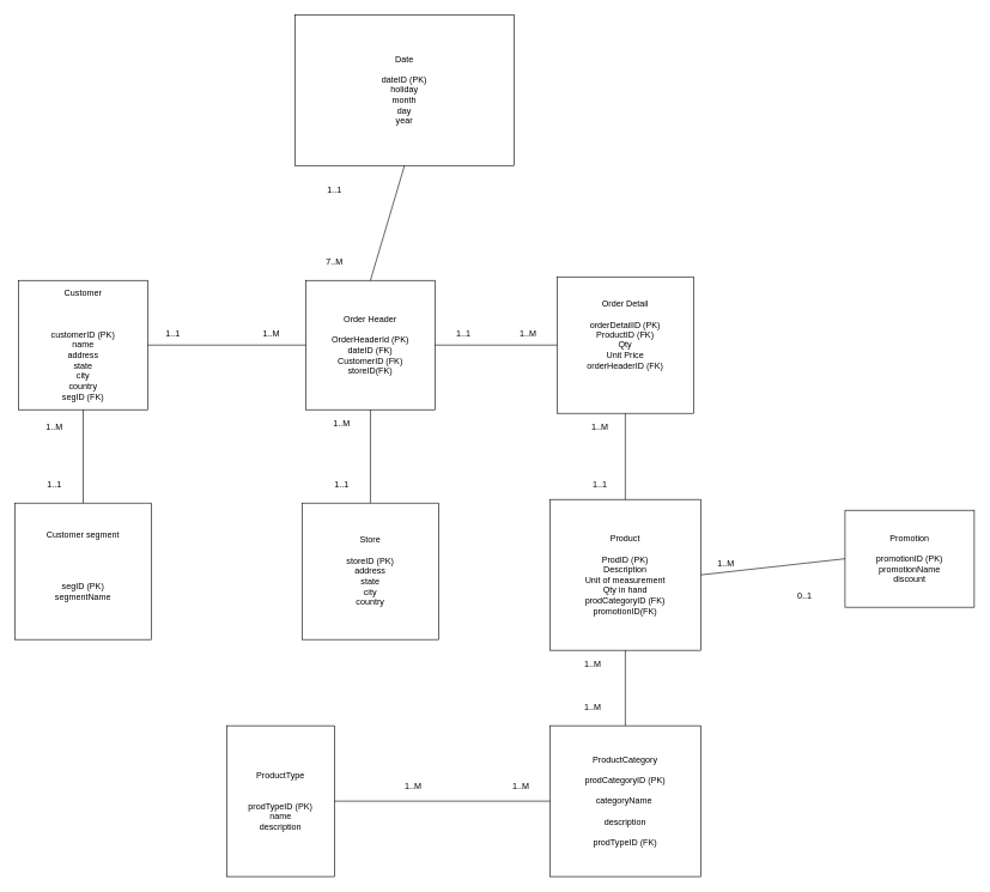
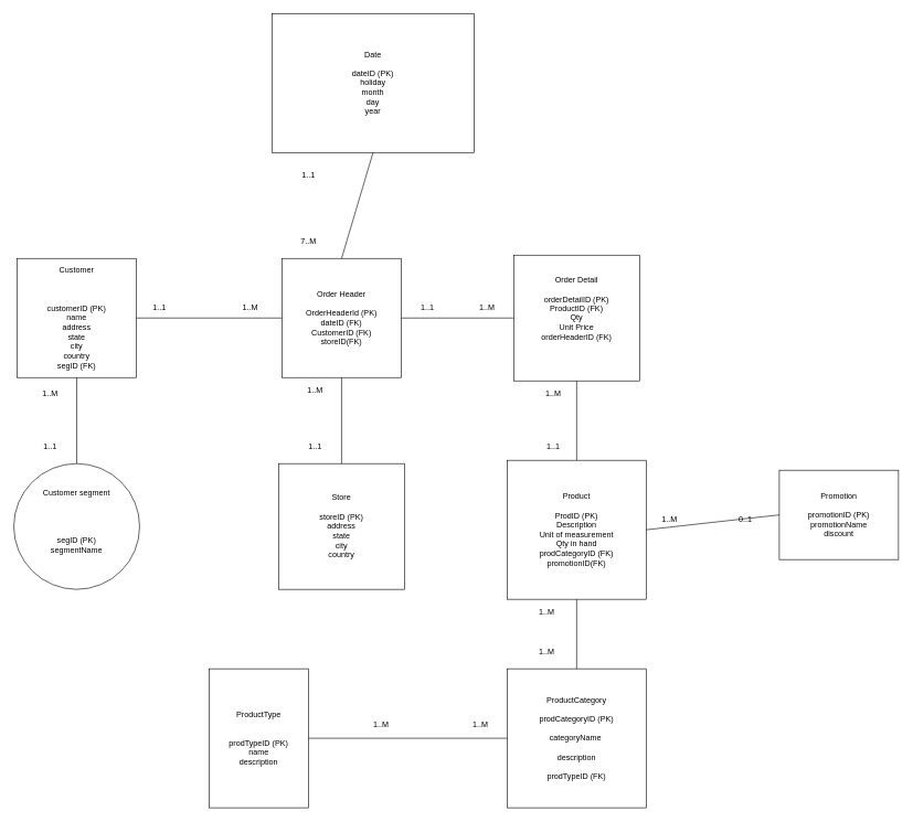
  <mxCell id="0" />
  <mxCell id="1" parent="0" />
  <mxCell id="2" value="Customer&lt;br&gt;&lt;br&gt;&lt;br&gt;&lt;br&gt;customerID (PK)&lt;br&gt;name&lt;br&gt;address&lt;br&gt;state&lt;br&gt;city&lt;br&gt;country&lt;br&gt;segID (FK)" style="whiteSpace=wrap;html=1;aspect=fixed;" parent="1" vertex="1"><mxGeometry x="25" y="390" width="180" height="180" as="geometry" /></mxCell>
- <mxCell id="3" value="Customer segment&lt;br&gt;&lt;br&gt;&lt;br&gt;&lt;br&gt;&lt;br&gt;segID (PK)&lt;br&gt;segmentName&lt;br&gt;&lt;br&gt;" style="whiteSpace=wrap;html=1;aspect=fixed;" parent="1" vertex="1"><mxGeometry x="20" y="700" width="190" height="190" as="geometry" /></mxCell>
+ <mxCell id="3" value="Customer segment&lt;br&gt;&lt;br&gt;&lt;br&gt;&lt;br&gt;&lt;br&gt;segID (PK)&lt;br&gt;segmentName&lt;br&gt;&lt;br&gt;" style="ellipse;whiteSpace=wrap;html=1;aspect=fixed;" parent="1" vertex="1"><mxGeometry x="20" y="700" width="190" height="190" as="geometry" /></mxCell>
  <mxCell id="4" value="" style="endArrow=none;html=1;rounded=0;exitX=0.5;exitY=0;exitDx=0;exitDy=0;entryX=0.5;entryY=1;entryDx=0;entryDy=0;" parent="1" source="3" target="2" edge="1"><mxGeometry width="50" height="50" relative="1" as="geometry"><mxPoint x="325" y="720" as="sourcePoint" /><mxPoint x="375" y="670" as="targetPoint" /></mxGeometry></mxCell>
  <mxCell id="5" value="1..1" style="text;html=1;strokeColor=none;fillColor=none;align=center;verticalAlign=middle;whiteSpace=wrap;rounded=0;" parent="1" vertex="1"><mxGeometry x="45" y="660" width="60" height="30" as="geometry" /></mxCell>
  <mxCell id="6" value="1..M" style="text;html=1;strokeColor=none;fillColor=none;align=center;verticalAlign=middle;whiteSpace=wrap;rounded=0;" parent="1" vertex="1"><mxGeometry x="45" y="580" width="60" height="30" as="geometry" /></mxCell>
  <mxCell id="7" value="Order Header&lt;br&gt;&lt;br&gt;OrderHeaderId (PK)&lt;br&gt;dateID (FK)&lt;br&gt;CustomerID (FK)&lt;br&gt;storeID(FK)" style="whiteSpace=wrap;html=1;aspect=fixed;" parent="1" vertex="1"><mxGeometry x="425" y="390" width="180" height="180" as="geometry" /></mxCell>
  <mxCell id="8" value="" style="endArrow=none;html=1;rounded=0;exitX=1;exitY=0.5;exitDx=0;exitDy=0;entryX=0;entryY=0.5;entryDx=0;entryDy=0;" parent="1" source="2" target="7" edge="1"><mxGeometry width="50" height="50" relative="1" as="geometry"><mxPoint x="265" y="570" as="sourcePoint" /><mxPoint x="375" y="640" as="targetPoint" /></mxGeometry></mxCell>
  <mxCell id="9" value="1..M&lt;span style=&quot;white-space: pre;&quot;&gt;&#09;&lt;/span&gt;" style="text;html=1;strokeColor=none;fillColor=none;align=center;verticalAlign=middle;whiteSpace=wrap;rounded=0;" parent="1" vertex="1"><mxGeometry x="349" y="450" width="60" height="30" as="geometry" /></mxCell>
  <mxCell id="10" value="1..1" style="text;html=1;strokeColor=none;fillColor=none;align=center;verticalAlign=middle;whiteSpace=wrap;rounded=0;" parent="1" vertex="1"><mxGeometry x="210" y="450" width="60" height="30" as="geometry" /></mxCell>
  <mxCell id="11" value="Order Detail&lt;br&gt;&lt;br&gt;orderDetailID (PK)&lt;br&gt;ProductID (FK)&lt;br&gt;Qty&lt;br&gt;Unit Price&lt;br&gt;orderHeaderID (FK)&lt;br&gt;&lt;br&gt;&lt;br&gt;" style="whiteSpace=wrap;html=1;aspect=fixed;" parent="1" vertex="1"><mxGeometry x="775" y="385" width="190" height="190" as="geometry" /></mxCell>
  <mxCell id="12" value="" style="endArrow=none;html=1;rounded=0;exitX=1;exitY=0.5;exitDx=0;exitDy=0;entryX=0;entryY=0.5;entryDx=0;entryDy=0;" parent="1" source="7" target="11" edge="1"><mxGeometry width="50" height="50" relative="1" as="geometry"><mxPoint x="685" y="505" as="sourcePoint" /><mxPoint x="735" y="455" as="targetPoint" /></mxGeometry></mxCell>
  <mxCell id="13" value="1..M" style="text;html=1;strokeColor=none;fillColor=none;align=center;verticalAlign=middle;whiteSpace=wrap;rounded=0;" parent="1" vertex="1"><mxGeometry x="705" y="450" width="60" height="30" as="geometry" /></mxCell>
  <mxCell id="14" value="1..1" style="text;html=1;strokeColor=none;fillColor=none;align=center;verticalAlign=middle;whiteSpace=wrap;rounded=0;" parent="1" vertex="1"><mxGeometry x="615" y="450" width="60" height="30" as="geometry" /></mxCell>
  <mxCell id="15" value="ProductType&lt;br&gt;&lt;br&gt;&lt;br&gt;prodTypeID (PK)&lt;br&gt;name&lt;br&gt;description" style="whiteSpace=wrap;html=1;aspect=fixed;" parent="1" vertex="1"><mxGeometry x="315" y="1010" width="150" height="210" as="geometry" /></mxCell>
  <mxCell id="16" value="Product&lt;br&gt;&lt;br&gt;ProdID (PK)&lt;br&gt;Description&lt;br&gt;Unit of measurement&lt;br&gt;Qty in hand&lt;br&gt;prodCategoryID (FK)&lt;br&gt;promotionID(FK)&lt;br&gt;" style="whiteSpace=wrap;html=1;aspect=fixed;" parent="1" vertex="1"><mxGeometry x="765" y="695" width="210" height="210" as="geometry" /></mxCell>
  <mxCell id="17" value="" style="endArrow=none;html=1;rounded=0;exitX=0.5;exitY=0;exitDx=0;exitDy=0;entryX=0.5;entryY=1;entryDx=0;entryDy=0;" parent="1" source="16" target="11" edge="1"><mxGeometry width="50" height="50" relative="1" as="geometry"><mxPoint x="515" y="720" as="sourcePoint" /><mxPoint x="485" y="660" as="targetPoint" /></mxGeometry></mxCell>
  <mxCell id="18" value="1..1" style="text;html=1;strokeColor=none;fillColor=none;align=center;verticalAlign=middle;whiteSpace=wrap;rounded=0;" parent="1" vertex="1"><mxGeometry x="805" y="660" width="60" height="30" as="geometry" /></mxCell>
  <mxCell id="19" value="1..M" style="text;html=1;strokeColor=none;fillColor=none;align=center;verticalAlign=middle;whiteSpace=wrap;rounded=0;" parent="1" vertex="1"><mxGeometry x="805" y="580" width="60" height="30" as="geometry" /></mxCell>
  <mxCell id="20" value="ProductCategory&lt;br&gt;&lt;br&gt;prodCategoryID (PK)&lt;br&gt;&lt;br&gt;categoryName&amp;nbsp;&lt;br&gt;&lt;br&gt;description&lt;br&gt;&lt;br&gt;prodTypeID (FK)" style="whiteSpace=wrap;html=1;aspect=fixed;" parent="1" vertex="1"><mxGeometry x="765" y="1010" width="210" height="210" as="geometry" /></mxCell>
  <mxCell id="21" value="" style="endArrow=none;html=1;rounded=0;exitX=0.5;exitY=0;exitDx=0;exitDy=0;entryX=0.5;entryY=1;entryDx=0;entryDy=0;" parent="1" source="20" target="16" edge="1"><mxGeometry width="50" height="50" relative="1" as="geometry"><mxPoint x="435" y="980" as="sourcePoint" /><mxPoint x="485" y="930" as="targetPoint" /></mxGeometry></mxCell>
  <mxCell id="22" value="1..M" style="text;html=1;strokeColor=none;fillColor=none;align=center;verticalAlign=middle;whiteSpace=wrap;rounded=0;" parent="1" vertex="1"><mxGeometry x="795" y="970" width="60" height="30" as="geometry" /></mxCell>
  <mxCell id="23" value="1..M" style="text;html=1;strokeColor=none;fillColor=none;align=center;verticalAlign=middle;whiteSpace=wrap;rounded=0;" parent="1" vertex="1"><mxGeometry x="795" y="910" width="60" height="30" as="geometry" /></mxCell>
  <mxCell id="24" value="" style="endArrow=none;html=1;rounded=0;exitX=1;exitY=0.5;exitDx=0;exitDy=0;entryX=0;entryY=0.5;entryDx=0;entryDy=0;" parent="1" source="15" target="20" edge="1"><mxGeometry width="50" height="50" relative="1" as="geometry"><mxPoint x="435" y="900" as="sourcePoint" /><mxPoint x="715" y="1110" as="targetPoint" /></mxGeometry></mxCell>
  <mxCell id="25" value="1..M" style="text;html=1;strokeColor=none;fillColor=none;align=center;verticalAlign=middle;whiteSpace=wrap;rounded=0;" parent="1" vertex="1"><mxGeometry x="545" y="1080" width="60" height="30" as="geometry" /></mxCell>
  <mxCell id="26" value="1..M" style="text;html=1;strokeColor=none;fillColor=none;align=center;verticalAlign=middle;whiteSpace=wrap;rounded=0;" parent="1" vertex="1"><mxGeometry x="695" y="1080" width="60" height="30" as="geometry" /></mxCell>
  <mxCell id="27" value="Store&lt;br&gt;&lt;br&gt;storeID (PK)&lt;br&gt;address&lt;br&gt;state&lt;br&gt;city&lt;br&gt;country" style="whiteSpace=wrap;html=1;aspect=fixed;" parent="1" vertex="1"><mxGeometry x="420" y="700" width="190" height="190" as="geometry" /></mxCell>
  <mxCell id="28" value="Promotion&lt;br&gt;&lt;br&gt;promotionID (PK)&lt;br&gt;promotionName&lt;br&gt;discount&lt;br&gt;" style="whiteSpace=wrap;html=1;aspect=fixed;" parent="1" vertex="1"><mxGeometry x="1176" y="710" width="180" height="135" as="geometry" /></mxCell>
  <mxCell id="29" value="" style="endArrow=none;html=1;rounded=0;exitX=1;exitY=0.5;exitDx=0;exitDy=0;entryX=0;entryY=0.5;entryDx=0;entryDy=0;" parent="1" source="16" target="28" edge="1"><mxGeometry width="50" height="50" relative="1" as="geometry"><mxPoint x="835" y="460" as="sourcePoint" /><mxPoint x="885" y="410" as="targetPoint" /></mxGeometry></mxCell>
  <mxCell id="30" value="1..M" style="text;html=1;align=center;verticalAlign=middle;resizable=0;points=[];autosize=1;strokeColor=none;fillColor=none;" parent="1" vertex="1"><mxGeometry x="985" y="770" width="50" height="30" as="geometry" /></mxCell>
- <mxCell id="31" value="0..1" style="text;html=1;strokeColor=none;fillColor=none;align=center;verticalAlign=middle;whiteSpace=wrap;rounded=0;" parent="1" vertex="1"><mxGeometry x="1090" y="815" width="60" height="30" as="geometry" /></mxCell>
+ <mxCell id="31" value="0..1" style="text;html=1;strokeColor=none;fillColor=none;align=center;verticalAlign=middle;whiteSpace=wrap;rounded=0;" parent="1" vertex="1"><mxGeometry x="1095" y="770" width="60" height="30" as="geometry" /></mxCell>
  <mxCell id="32" value="" style="endArrow=none;html=1;rounded=0;exitX=0.5;exitY=0;exitDx=0;exitDy=0;entryX=0.5;entryY=1;entryDx=0;entryDy=0;" parent="1" source="27" target="7" edge="1"><mxGeometry width="50" height="50" relative="1" as="geometry"><mxPoint x="645" y="880" as="sourcePoint" /><mxPoint x="695" y="830" as="targetPoint" /></mxGeometry></mxCell>
  <mxCell id="33" value="1..M" style="text;html=1;strokeColor=none;fillColor=none;align=center;verticalAlign=middle;whiteSpace=wrap;rounded=0;" parent="1" vertex="1"><mxGeometry x="445" y="575" width="60" height="30" as="geometry" /></mxCell>
  <mxCell id="34" value="1..1" style="text;html=1;strokeColor=none;fillColor=none;align=center;verticalAlign=middle;whiteSpace=wrap;rounded=0;" parent="1" vertex="1"><mxGeometry x="445" y="660" width="60" height="30" as="geometry" /></mxCell>
  <mxCell id="35" value="Date&lt;br&gt;&lt;br&gt;dateID (PK)&lt;br&gt;holiday&lt;br&gt;month&lt;br&gt;day&lt;br&gt;year" style="whiteSpace=wrap;html=1;aspect=fixed;" parent="1" vertex="1"><mxGeometry x="410" y="20" width="305" height="210" as="geometry" /></mxCell>
  <mxCell id="36" value="" style="endArrow=none;html=1;rounded=0;entryX=0.5;entryY=1;entryDx=0;entryDy=0;exitX=0.5;exitY=0;exitDx=0;exitDy=0;" parent="1" source="7" target="35" edge="1"><mxGeometry width="50" height="50" relative="1" as="geometry"><mxPoint x="655" y="370" as="sourcePoint" /><mxPoint x="705" as="targetPoint" y="320" /></mxGeometry></mxCell>
  <mxCell id="37" value="1..1" style="text;html=1;strokeColor=none;fillColor=none;align=center;verticalAlign=middle;whiteSpace=wrap;rounded=0;" parent="1" vertex="1"><mxGeometry x="435" y="250" width="60" height="30" as="geometry" /></mxCell>
  <mxCell id="38" value="7..M" style="text;html=1;strokeColor=none;fillColor=none;align=center;verticalAlign=middle;whiteSpace=wrap;rounded=0;" parent="1" vertex="1"><mxGeometry x="435" y="350" width="60" height="30" as="geometry" /></mxCell>
